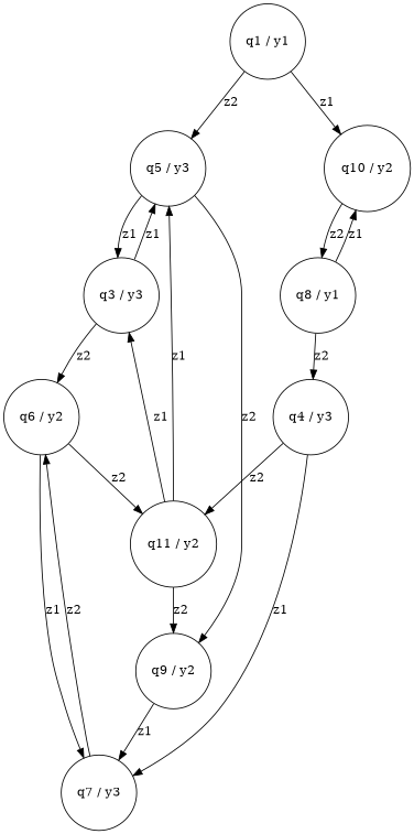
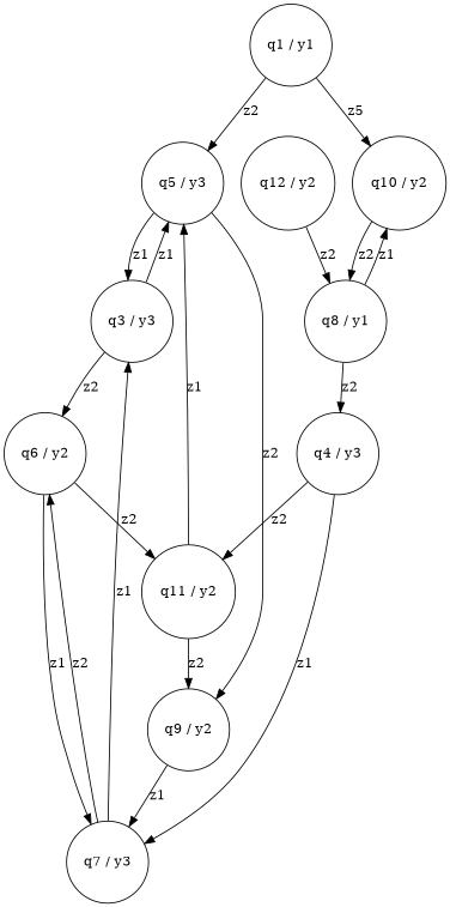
  digraph {
    rankdir=TB
    node [shape=circle]
    n1 [label="q1 / y1"]
    n2 [label="q5 / y3"]
    n3 [label="q10 / y2"]
    n4 [label="q3 / y3"]
    n5 [label="q9 / y2"]
    n6 [label="q8 / y1"]
    n7 [label="q7 / y3"]
    n8 [label="q6 / y2"]
+   n9 [label="q12 / y2"]
    n10 [label="q11 / y2"]
    n11 [label="q4 / y3"]
    n1 -> n2 [label=z2]
-   n1 -> n3 [label=z1]
+   n1 -> n3 [label=z5]
    n2 -> n4 [label=z1]
    n2 -> n5 [label=z2]
    n3 -> n6 [label=z2]
    n4 -> n2 [label=z1]
    n4 -> n8 [label=z2]
    n5 -> n7 [label=z1]
    n6 -> n3 [label=z1]
    n6 -> n11 [label=z2]
-   n10 -> n4 [label=z1]
+   n7 -> n4 [label=z1]
    n7 -> n8 [label=z2]
    n8 -> n7 [label=z1]
    n8 -> n10 [label=z2]
+   n9 -> n6 [label=z2]
    n10 -> n2 [label=z1]
    n10 -> n5 [label=z2]
    n11 -> n7 [label=z1]
    n11 -> n10 [label=z2]
  }
